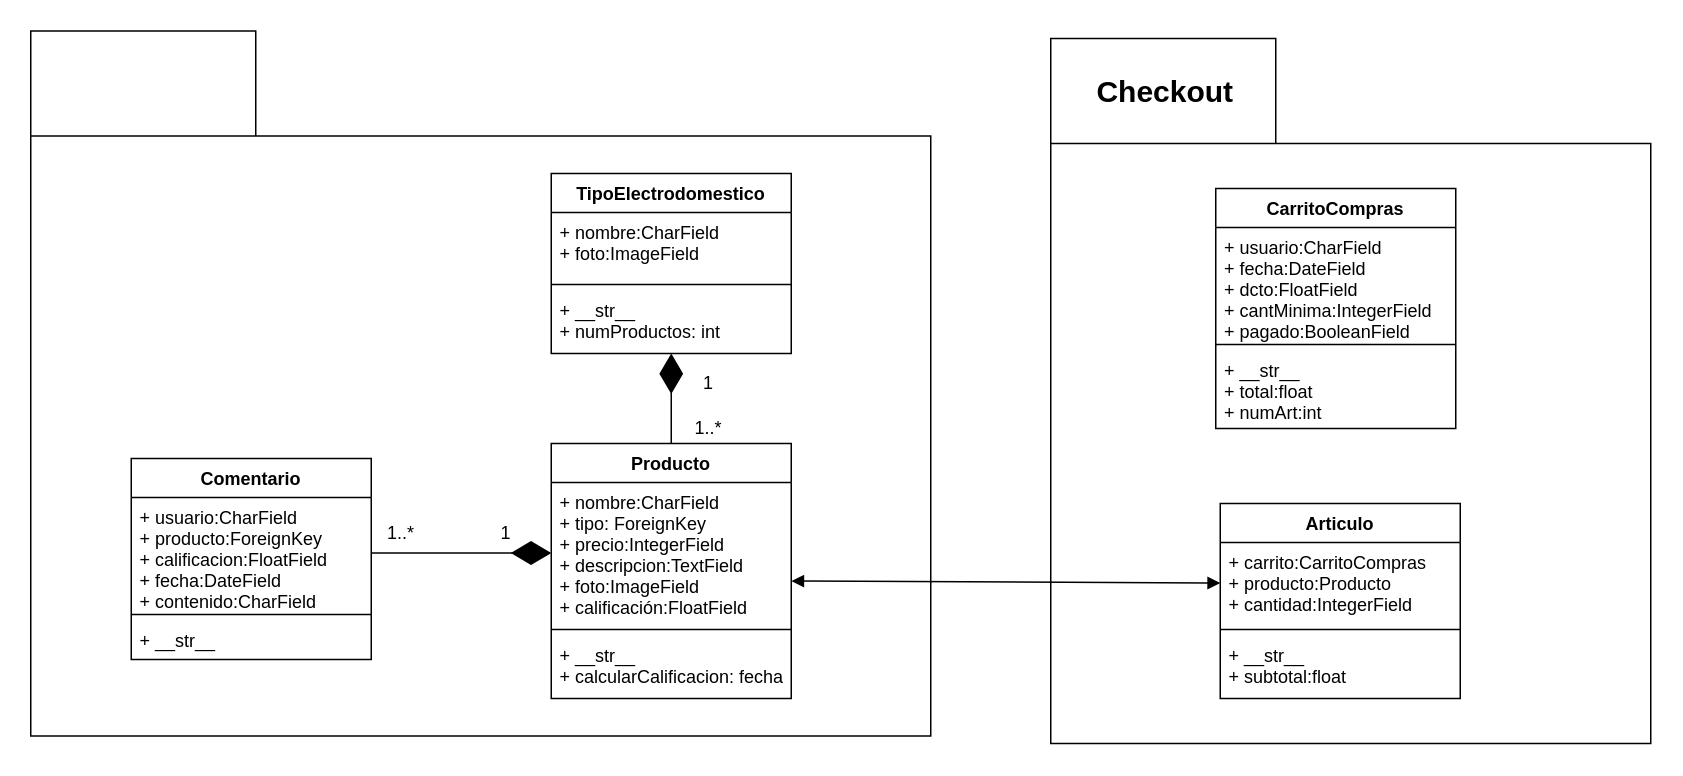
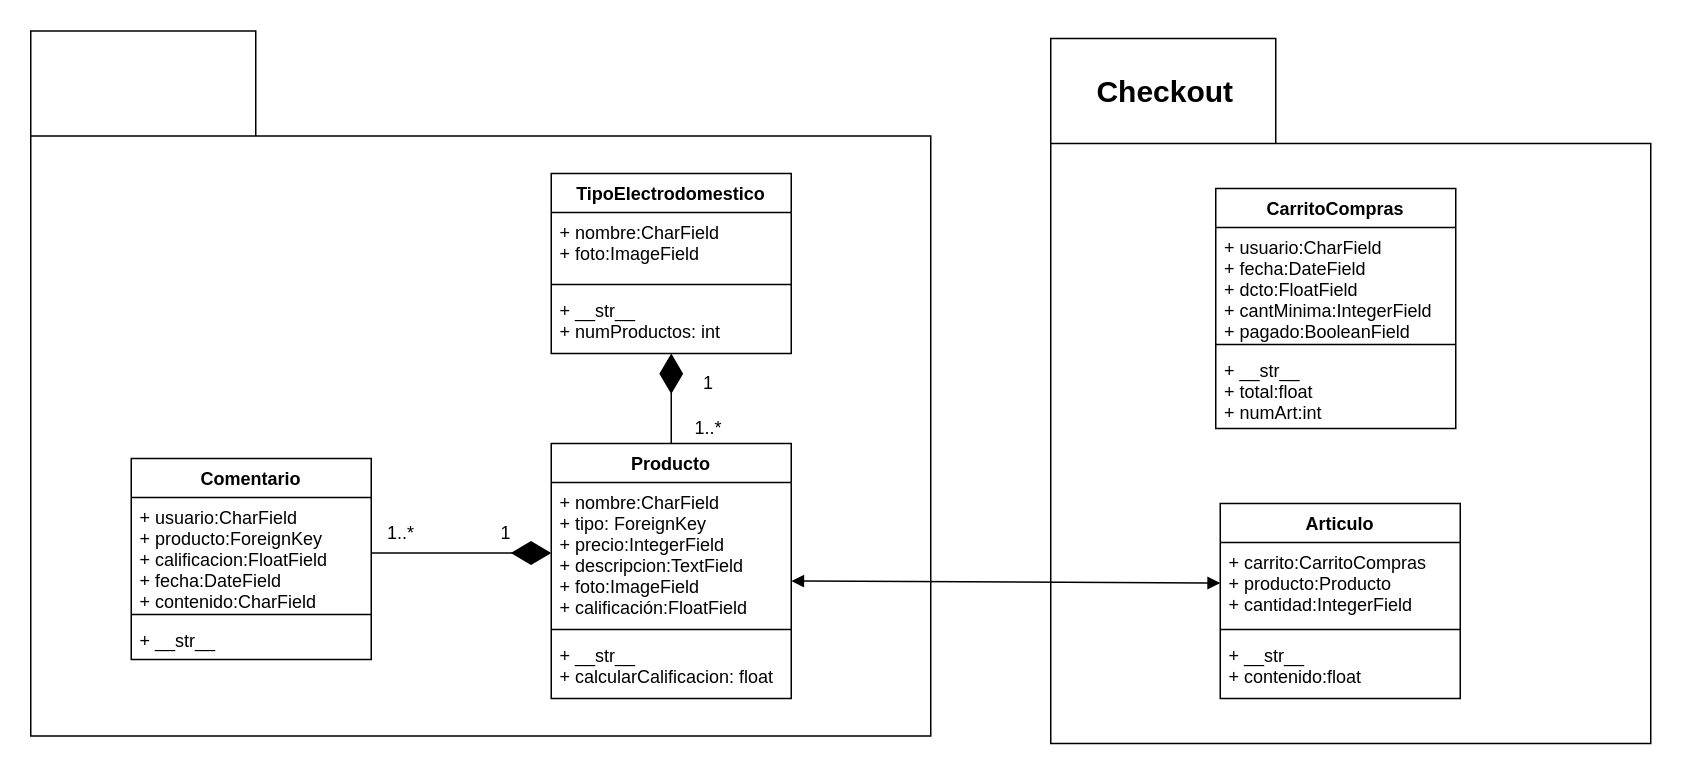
  <mxCell id="0" />
  <mxCell id="1" parent="0" />
  <mxCell id="2" value="" style="shape=folder;fontStyle=1;spacingTop=10;tabWidth=150;tabHeight=70;tabPosition=left;html=1;" parent="1" vertex="1"><mxGeometry x="20" y="20" width="600" height="470" as="geometry" /></mxCell>
  <mxCell id="3" value="TipoElectrodomestico" style="swimlane;fontStyle=1;align=center;verticalAlign=top;childLayout=stackLayout;horizontal=1;startSize=26;horizontalStack=0;resizeParent=1;resizeParentMax=0;resizeLast=0;collapsible=1;marginBottom=0;" parent="1" vertex="1"><mxGeometry x="367" y="115" width="160" height="120" as="geometry" /></mxCell>
  <mxCell id="4" value="+ nombre:CharField&#10;+ foto:ImageField" style="text;strokeColor=none;fillColor=none;align=left;verticalAlign=top;spacingLeft=4;spacingRight=4;overflow=hidden;rotatable=0;points=[[0,0.5],[1,0.5]];portConstraint=eastwest;" parent="3" vertex="1"><mxGeometry y="26" width="160" height="44" as="geometry" /></mxCell>
  <mxCell id="5" value="" style="line;strokeWidth=1;fillColor=none;align=left;verticalAlign=middle;spacingTop=-1;spacingLeft=3;spacingRight=3;rotatable=0;labelPosition=right;points=[];portConstraint=eastwest;" parent="3" vertex="1"><mxGeometry y="70" width="160" height="8" as="geometry" /></mxCell>
  <mxCell id="6" value="+ __str__&#10;+ numProductos: int&#10;" style="text;strokeColor=none;fillColor=none;align=left;verticalAlign=top;spacingLeft=4;spacingRight=4;overflow=hidden;rotatable=0;points=[[0,0.5],[1,0.5]];portConstraint=eastwest;" parent="3" vertex="1"><mxGeometry y="78" width="160" height="42" as="geometry" /></mxCell>
  <mxCell id="7" value="Producto" style="swimlane;fontStyle=1;align=center;verticalAlign=top;childLayout=stackLayout;horizontal=1;startSize=26;horizontalStack=0;resizeParent=1;resizeParentMax=0;resizeLast=0;collapsible=1;marginBottom=0;" parent="1" vertex="1"><mxGeometry x="367" y="295" width="160" height="170" as="geometry" /></mxCell>
  <mxCell id="8" value="+ nombre:CharField&#10;+ tipo: ForeignKey&#10;+ precio:IntegerField&#10;+ descripcion:TextField&#10;+ foto:ImageField&#10;+ calificación:FloatField&#10;&#10;" style="text;strokeColor=none;fillColor=none;align=left;verticalAlign=top;spacingLeft=4;spacingRight=4;overflow=hidden;rotatable=0;points=[[0,0.5],[1,0.5]];portConstraint=eastwest;" parent="7" vertex="1"><mxGeometry y="26" width="160" height="94" as="geometry" /></mxCell>
  <mxCell id="9" value="" style="line;strokeWidth=1;fillColor=none;align=left;verticalAlign=middle;spacingTop=-1;spacingLeft=3;spacingRight=3;rotatable=0;labelPosition=right;points=[];portConstraint=eastwest;" parent="7" vertex="1"><mxGeometry y="120" width="160" height="8" as="geometry" /></mxCell>
- <mxCell id="10" value="+ __str__&#10;+ calcularCalificacion: fecha&#10;" style="text;strokeColor=none;fillColor=none;align=left;verticalAlign=top;spacingLeft=4;spacingRight=4;overflow=hidden;rotatable=0;points=[[0,0.5],[1,0.5]];portConstraint=eastwest;" parent="7" vertex="1"><mxGeometry y="128" width="160" height="42" as="geometry" /></mxCell>
+ <mxCell id="10" value="+ __str__&#10;+ calcularCalificacion: float&#10;" style="text;strokeColor=none;fillColor=none;align=left;verticalAlign=top;spacingLeft=4;spacingRight=4;overflow=hidden;rotatable=0;points=[[0,0.5],[1,0.5]];portConstraint=eastwest;" parent="7" vertex="1"><mxGeometry y="128" width="160" height="42" as="geometry" /></mxCell>
  <mxCell id="11" value="Comentario" style="swimlane;fontStyle=1;align=center;verticalAlign=top;childLayout=stackLayout;horizontal=1;startSize=26;horizontalStack=0;resizeParent=1;resizeParentMax=0;resizeLast=0;collapsible=1;marginBottom=0;" parent="1" vertex="1"><mxGeometry x="87" y="305" width="160" height="134" as="geometry" /></mxCell>
  <mxCell id="12" value="+ usuario:CharField&#10;+ producto:ForeignKey&#10;+ calificacion:FloatField&#10;+ fecha:DateField&#10;+ contenido:CharField&#10;" style="text;strokeColor=none;fillColor=none;align=left;verticalAlign=top;spacingLeft=4;spacingRight=4;overflow=hidden;rotatable=0;points=[[0,0.5],[1,0.5]];portConstraint=eastwest;" parent="11" vertex="1"><mxGeometry y="26" width="160" height="74" as="geometry" /></mxCell>
  <mxCell id="13" value="" style="line;strokeWidth=1;fillColor=none;align=left;verticalAlign=middle;spacingTop=-1;spacingLeft=3;spacingRight=3;rotatable=0;labelPosition=right;points=[];portConstraint=eastwest;" parent="11" vertex="1"><mxGeometry y="100" width="160" height="8" as="geometry" /></mxCell>
  <mxCell id="14" value="+ __str__" style="text;strokeColor=none;fillColor=none;align=left;verticalAlign=top;spacingLeft=4;spacingRight=4;overflow=hidden;rotatable=0;points=[[0,0.5],[1,0.5]];portConstraint=eastwest;" parent="11" vertex="1"><mxGeometry y="108" width="160" height="26" as="geometry" /></mxCell>
  <mxCell id="15" value="" style="endArrow=diamondThin;endFill=1;endSize=24;html=1;entryX=0;entryY=0.5;entryDx=0;entryDy=0;exitX=1;exitY=0.5;exitDx=0;exitDy=0;" parent="1" source="12" target="8" edge="1"><mxGeometry width="160" relative="1" as="geometry"><mxPoint x="207" y="285" as="sourcePoint" /><mxPoint x="367" y="285" as="targetPoint" /></mxGeometry></mxCell>
  <mxCell id="16" value="1" style="text;html=1;strokeColor=none;fillColor=none;align=center;verticalAlign=middle;whiteSpace=wrap;rounded=0;" parent="1" vertex="1"><mxGeometry x="317" y="345" width="40" height="20" as="geometry" /></mxCell>
  <mxCell id="17" value="1..*" style="text;html=1;strokeColor=none;fillColor=none;align=center;verticalAlign=middle;whiteSpace=wrap;rounded=0;" parent="1" vertex="1"><mxGeometry x="247" y="345" width="40" height="20" as="geometry" /></mxCell>
  <mxCell id="18" value="" style="endArrow=diamondThin;endFill=1;endSize=24;html=1;exitX=0.5;exitY=0;exitDx=0;exitDy=0;entryX=0.5;entryY=1;entryDx=0;entryDy=0;entryPerimeter=0;" parent="1" source="7" target="6" edge="1"><mxGeometry width="160" relative="1" as="geometry"><mxPoint x="507" y="235" as="sourcePoint" /><mxPoint x="447" y="245" as="targetPoint" /></mxGeometry></mxCell>
  <mxCell id="19" value="1" style="text;html=1;strokeColor=none;fillColor=none;align=center;verticalAlign=middle;whiteSpace=wrap;rounded=0;" parent="1" vertex="1"><mxGeometry x="452" y="245" width="40" height="20" as="geometry" /></mxCell>
  <mxCell id="20" value="1..*" style="text;html=1;strokeColor=none;fillColor=none;align=center;verticalAlign=middle;whiteSpace=wrap;rounded=0;" parent="1" vertex="1"><mxGeometry x="452" y="275" width="40" height="20" as="geometry" /></mxCell>
  <mxCell id="21" value="" style="shape=folder;fontStyle=1;spacingTop=10;tabWidth=150;tabHeight=70;tabPosition=left;html=1;" parent="1" vertex="1"><mxGeometry x="700" y="25" width="400" height="470" as="geometry" /></mxCell>
  <mxCell id="22" value="Checkout" style="text;html=1;strokeColor=none;fillColor=none;align=center;verticalAlign=middle;whiteSpace=wrap;rounded=0;fontSize=20;fontStyle=1" parent="1" vertex="1"><mxGeometry x="740" y="50" width="73" height="20" as="geometry" /></mxCell>
  <mxCell id="23" value="CarritoCompras" style="swimlane;fontStyle=1;align=center;verticalAlign=top;childLayout=stackLayout;horizontal=1;startSize=26;horizontalStack=0;resizeParent=1;resizeParentMax=0;resizeLast=0;collapsible=1;marginBottom=0;" parent="1" vertex="1"><mxGeometry x="810" y="125" width="160" height="160" as="geometry" /></mxCell>
  <mxCell id="24" value="+ usuario:CharField&#10;+ fecha:DateField&#10;+ dcto:FloatField&#10;+ cantMinima:IntegerField&#10;+ pagado:BooleanField&#10;&#10;&#10;" style="text;strokeColor=none;fillColor=none;align=left;verticalAlign=top;spacingLeft=4;spacingRight=4;overflow=hidden;rotatable=0;points=[[0,0.5],[1,0.5]];portConstraint=eastwest;" parent="23" vertex="1"><mxGeometry y="26" width="160" height="74" as="geometry" /></mxCell>
  <mxCell id="25" value="" style="line;strokeWidth=1;fillColor=none;align=left;verticalAlign=middle;spacingTop=-1;spacingLeft=3;spacingRight=3;rotatable=0;labelPosition=right;points=[];portConstraint=eastwest;" parent="23" vertex="1"><mxGeometry y="100" width="160" height="8" as="geometry" /></mxCell>
  <mxCell id="26" value="+ __str__&#10;+ total:float&#10;+ numArt:int&#10;" style="text;strokeColor=none;fillColor=none;align=left;verticalAlign=top;spacingLeft=4;spacingRight=4;overflow=hidden;rotatable=0;points=[[0,0.5],[1,0.5]];portConstraint=eastwest;" parent="23" vertex="1"><mxGeometry y="108" width="160" height="52" as="geometry" /></mxCell>
  <mxCell id="27" value="Articulo" style="swimlane;fontStyle=1;align=center;verticalAlign=top;childLayout=stackLayout;horizontal=1;startSize=26;horizontalStack=0;resizeParent=1;resizeParentMax=0;resizeLast=0;collapsible=1;marginBottom=0;fontSize=12;" parent="1" vertex="1"><mxGeometry x="813" y="335" width="160" height="130" as="geometry" /></mxCell>
  <mxCell id="28" value="+ carrito:CarritoCompras&#10;+ producto:Producto&#10;+ cantidad:IntegerField&#10;" style="text;strokeColor=none;fillColor=none;align=left;verticalAlign=top;spacingLeft=4;spacingRight=4;overflow=hidden;rotatable=0;points=[[0,0.5],[1,0.5]];portConstraint=eastwest;" parent="27" vertex="1"><mxGeometry y="26" width="160" height="54" as="geometry" /></mxCell>
  <mxCell id="29" value="" style="line;strokeWidth=1;fillColor=none;align=left;verticalAlign=middle;spacingTop=-1;spacingLeft=3;spacingRight=3;rotatable=0;labelPosition=right;points=[];portConstraint=eastwest;" parent="27" vertex="1"><mxGeometry y="80" width="160" height="8" as="geometry" /></mxCell>
- <mxCell id="30" value="+ __str__&#10;+ subtotal:float&#10;" style="text;strokeColor=none;fillColor=none;align=left;verticalAlign=top;spacingLeft=4;spacingRight=4;overflow=hidden;rotatable=0;points=[[0,0.5],[1,0.5]];portConstraint=eastwest;" parent="27" vertex="1"><mxGeometry y="88" width="160" height="42" as="geometry" /></mxCell>
+ <mxCell id="30" value="+ __str__&#10;+ contenido:float&#10;" style="text;strokeColor=none;fillColor=none;align=left;verticalAlign=top;spacingLeft=4;spacingRight=4;overflow=hidden;rotatable=0;points=[[0,0.5],[1,0.5]];portConstraint=eastwest;" parent="27" vertex="1"><mxGeometry y="88" width="160" height="42" as="geometry" /></mxCell>
  <mxCell id="31" value="" style="endArrow=block;startArrow=block;endFill=1;startFill=1;html=1;fontSize=12;entryX=0;entryY=0.5;entryDx=0;entryDy=0;exitX=1;exitY=0.699;exitDx=0;exitDy=0;exitPerimeter=0;" parent="1" source="8" target="28" edge="1"><mxGeometry width="160" relative="1" as="geometry"><mxPoint x="590" y="405" as="sourcePoint" /><mxPoint x="750" y="405" as="targetPoint" /></mxGeometry></mxCell>
